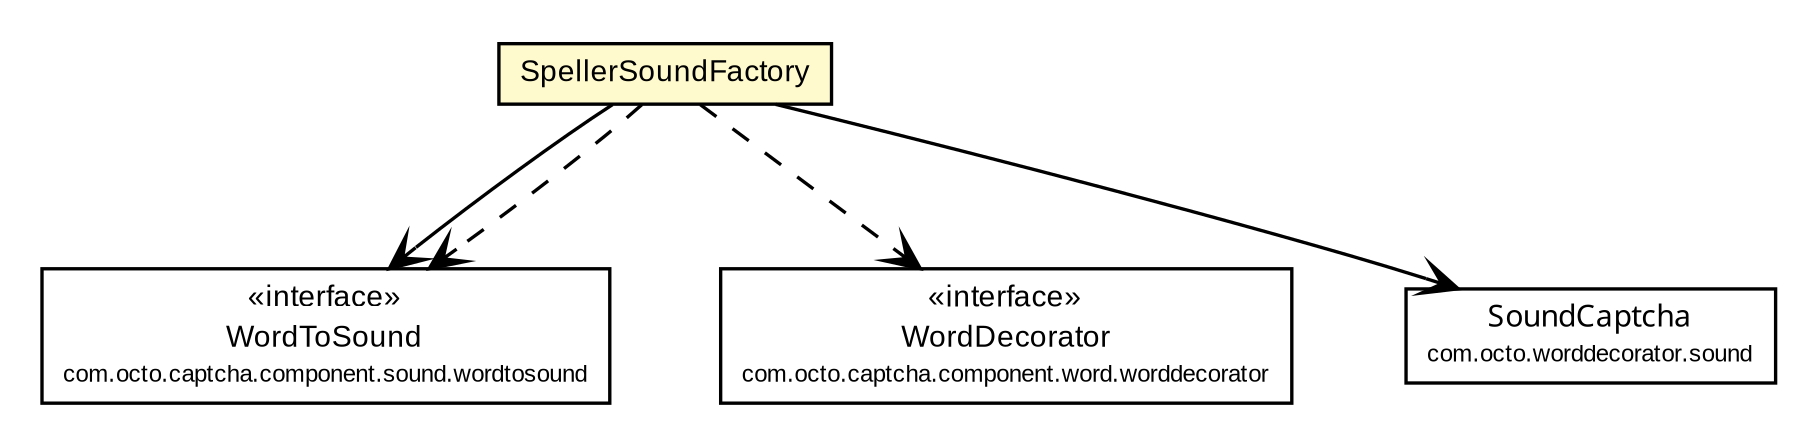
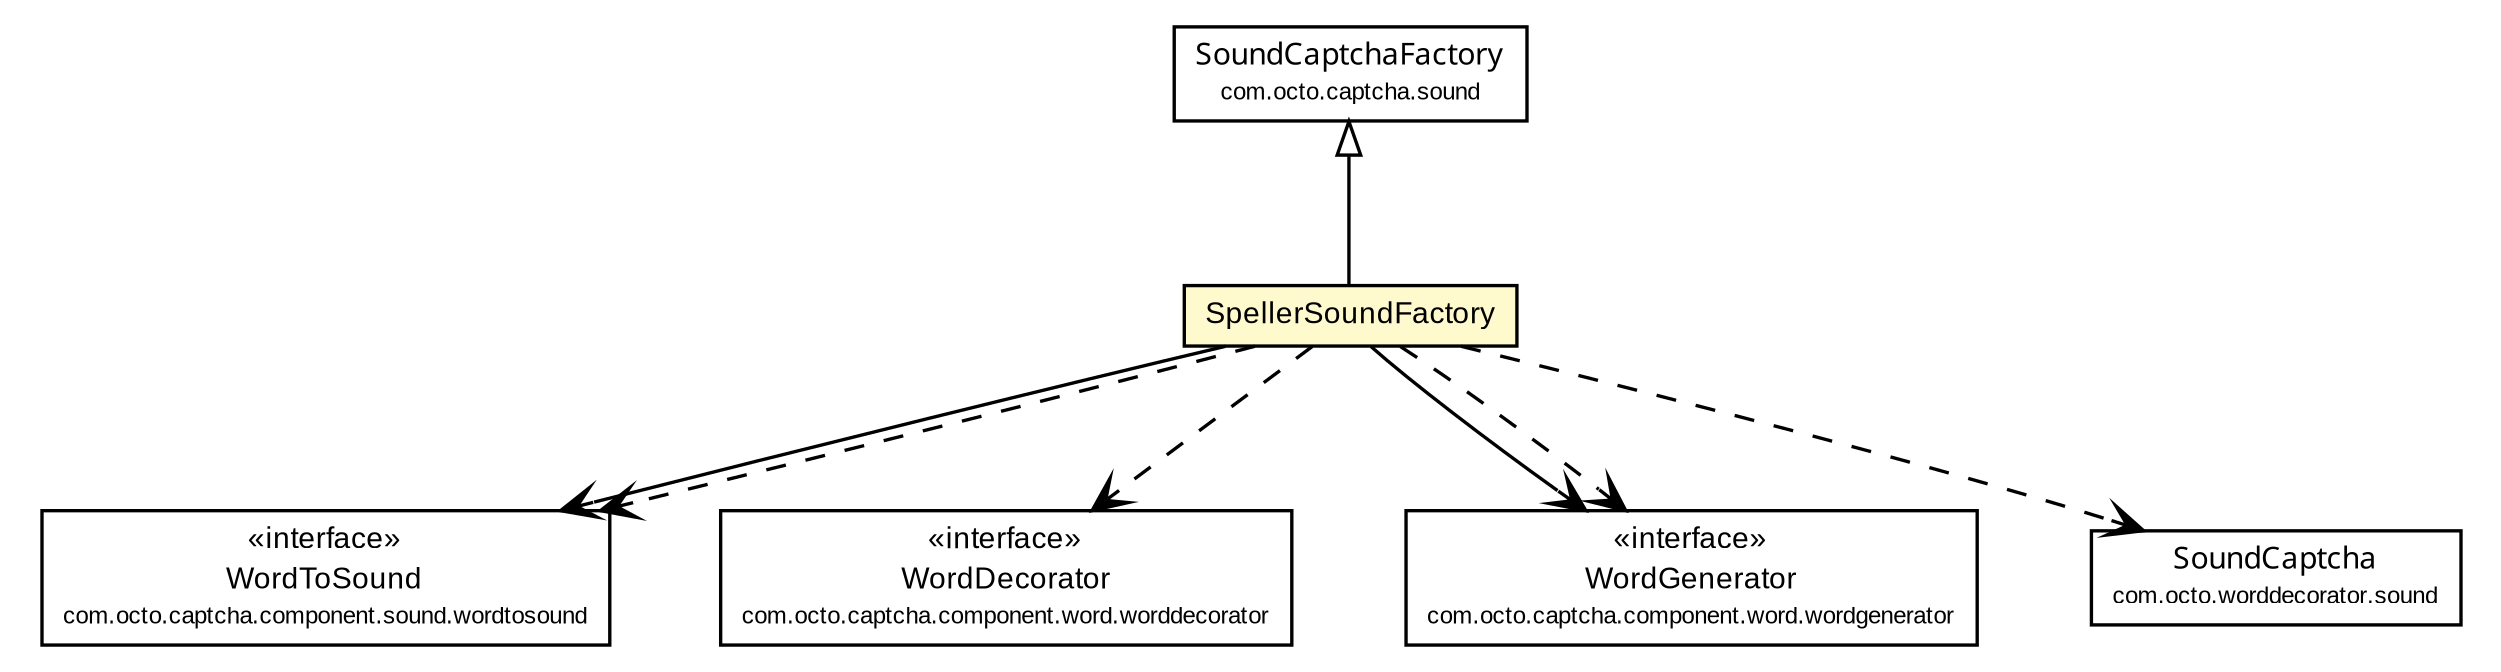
  digraph {
    node [fontcolor=black fontname=arial fontsize=9.0 shape=plaintext]
    edge [fontname=arial fontsize=10.0 headport=p labelfontname=arial labelfontsize=10 tailport=p arrowhead=open color=black fontcolor=black style=dashed]
    n1 [label=<<table border="0" cellborder="1" cellspacing="0" cellpadding="2" port="p" href="../../component/sound/wordtosound/WordToSound.html"> 		<tr><td><table border="0" cellspacing="0" cellpadding="1"> 			<tr><td> &laquo;interface&raquo; </td></tr> 			<tr><td> WordToSound </td></tr> 			<tr><td><font point-size="7.0"> com.octo.captcha.component.sound.wordtosound </font></td></tr> 		</table></td></tr> 		</table>>]
    n2 [label=<<table border="0" cellborder="1" cellspacing="0" cellpadding="2" port="p" href="../../component/word/worddecorator/WordDecorator.html"> 		<tr><td><table border="0" cellspacing="0" cellpadding="1"> 			<tr><td> &laquo;interface&raquo; </td></tr> 			<tr><td> WordDecorator </td></tr> 			<tr><td><font point-size="7.0"> com.octo.captcha.component.word.worddecorator </font></td></tr> 		</table></td></tr> 		</table>>]
+   n3 [label=<<table border="0" cellborder="1" cellspacing="0" cellpadding="2" port="p" href="../../component/word/wordgenerator/WordGenerator.html"> 		<tr><td><table border="0" cellspacing="0" cellpadding="1"> 			<tr><td> &laquo;interface&raquo; </td></tr> 			<tr><td> WordGenerator </td></tr> 			<tr><td><font point-size="7.0"> com.octo.captcha.component.word.wordgenerator </font></td></tr> 		</table></td></tr> 		</table>>]
+   n4 [label=<<table border="0" cellborder="1" cellspacing="0" cellpadding="2" port="p" href="../SoundCaptchaFactory.html"> 		<tr><td><table border="0" cellspacing="0" cellpadding="1"> 			<tr><td><font face="ariali"> SoundCaptchaFactory </font></td></tr> 			<tr><td><font point-size="7.0"> com.octo.captcha.sound </font></td></tr> 		</table></td></tr> 		</table>>]
    n5 [label=<<table border="0" cellborder="1" cellspacing="0" cellpadding="2" port="p" bgcolor="lemonChiffon" href="./SpellerSoundFactory.html"> 		<tr><td><table border="0" cellspacing="0" cellpadding="1"> 			<tr><td> SpellerSoundFactory </td></tr> 		</table></td></tr> 		</table>>]
    n6 [label=<<table border="0" cellborder="1" cellspacing="0" cellpadding="2" port="p" href="../SoundCaptcha.html"> 		<tr><td><table border="0" cellspacing="0" cellpadding="1"> 			<tr><td><font face="ariali"> SoundCaptcha </font></td></tr> 			<tr><td><font point-size="7.0"> com.octo.worddecorator.sound </font></td></tr> 		</table></td></tr> 		</table>>]
+   n4 -> n5 [arrowtail=empty dir=back fontsize=10 arrowhead="" color="" fontcolor="" style=""]
    n5 -> n1 [style=""]
    n5 -> n1
    n5 -> n2
-   n5 -> n6 [style=solid]
+   n5 -> n3 [style=""]
+   n5 -> n3
+   n5 -> n6
  }
